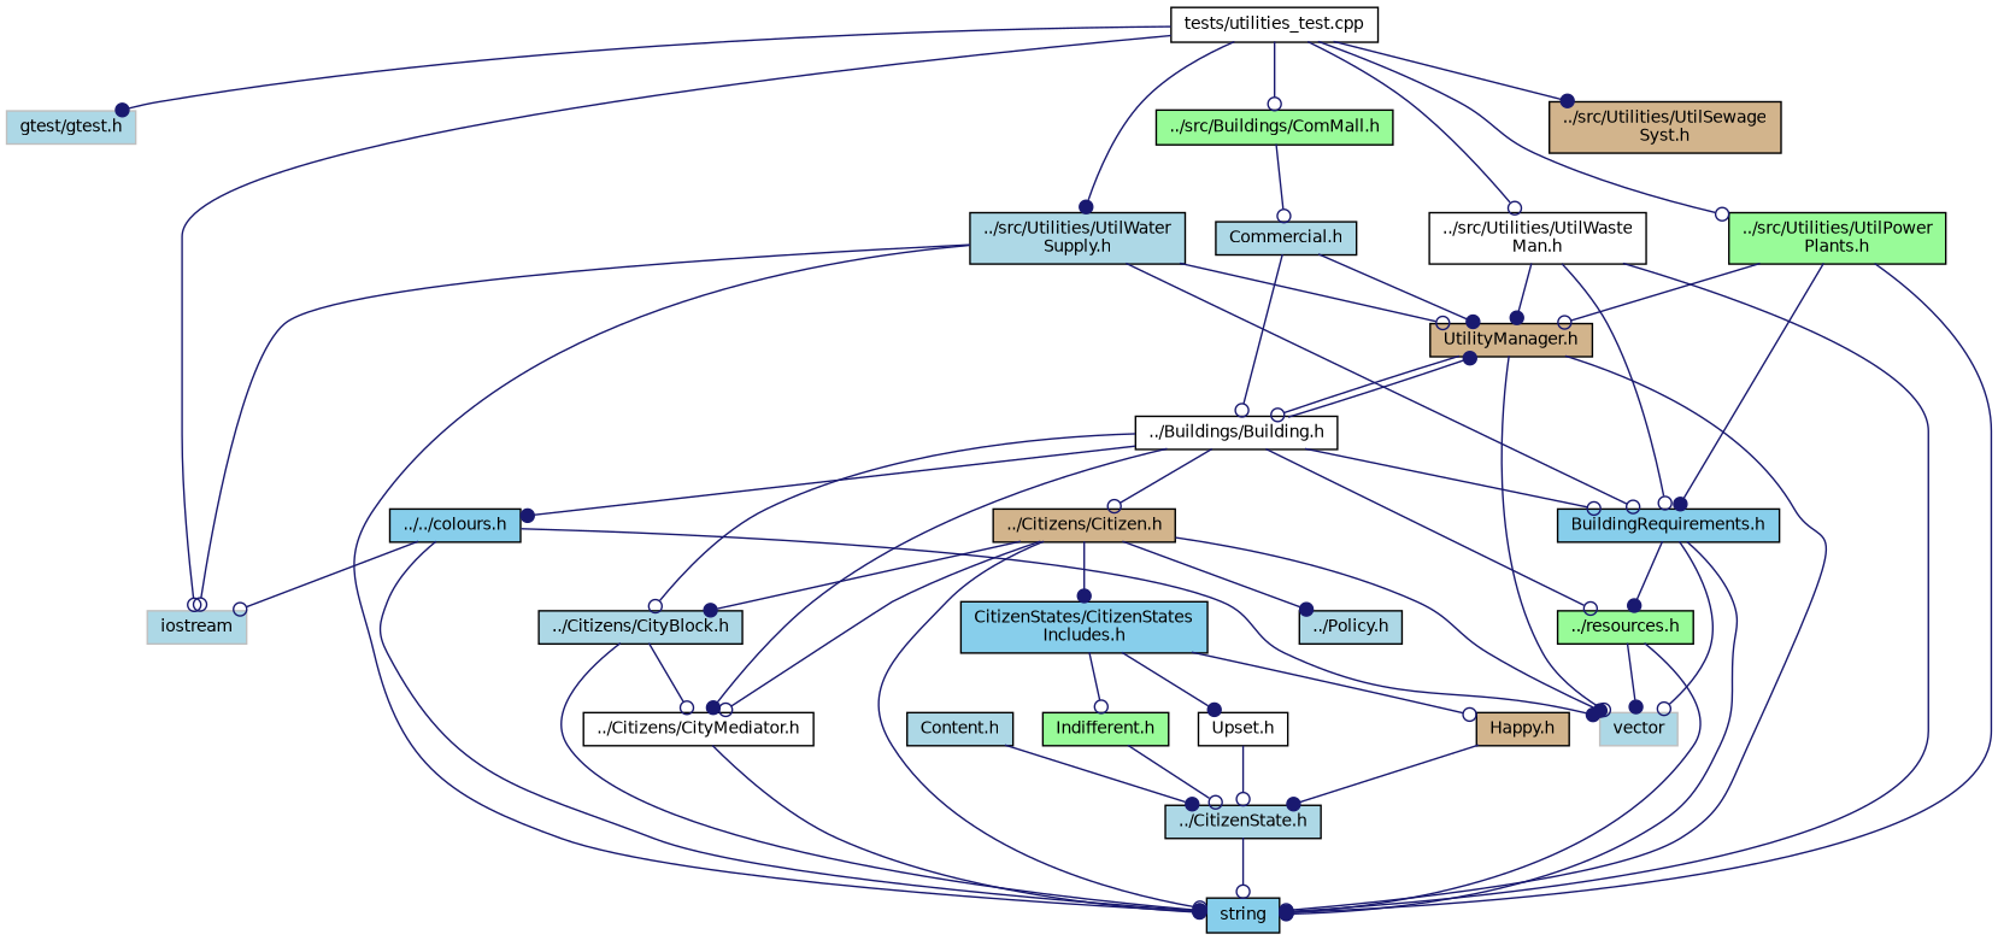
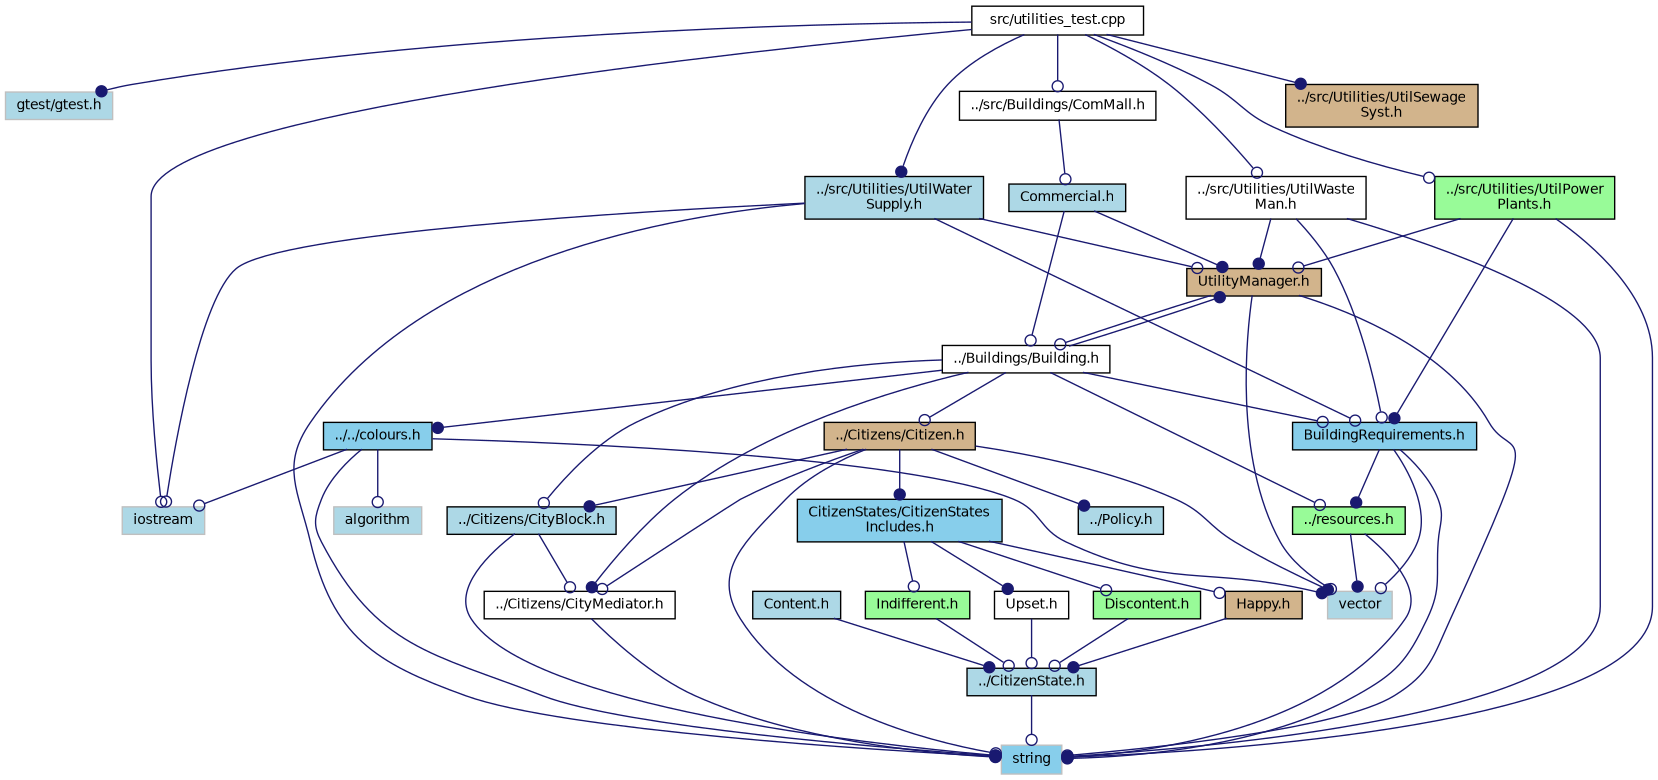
  digraph {
    node [color=black fillcolor=lightblue fontname=Helvetica fontsize=10 shape=record style=filled]
    edge [arrowhead=odot color=midnightblue fontname=Helvetica fontsize=10 labelfontname=Helvetica labelfontsize=10 style=solid]
-   n1 [fillcolor=white fontcolor=black height=0.2 label="tests/utilities_test.cpp" width=0.4]
+   n1 [fillcolor=white fontcolor=black height=0.2 label="src/utilities_test.cpp" width=0.4]
    n2 [color=grey75 height=0.2 label="gtest/gtest.h" width=0.4]
    n3 [color=grey75 height=0.2 label=iostream width=0.4]
    n4 [fillcolor=palegreen height=0.2 label="../src/Utilities/UtilPower\lPlants.h" width=0.4]
    n5 [fillcolor=tan height=0.2 label="../src/Utilities/UtilSewage\lSyst.h" width=0.4]
    n6 [fillcolor=white height=0.2 label="../src/Utilities/UtilWaste\lMan.h" width=0.4]
    n7 [height=0.2 label="../src/Utilities/UtilWater\lSupply.h" width=0.4]
-   n8 [fillcolor=palegreen height=0.2 label="../src/Buildings/ComMall.h" width=0.4]
+   n8 [fillcolor=white height=0.2 label="../src/Buildings/ComMall.h" width=0.4]
    n9 [fillcolor=tan height=0.2 label="UtilityManager.h" width=0.4]
-   n10 [fillcolor=skyblue height=0.2 label=string width=0.4]
+   n10 [color=grey75 fillcolor=skyblue height=0.2 label=string width=0.4]
    n11 [fillcolor=skyblue height=0.2 label="BuildingRequirements.h" width=0.4]
    n12 [height=0.2 label="Commercial.h" width=0.4]
    n13 [color=grey75 height=0.2 label=vector width=0.4]
    n14 [fillcolor=white height=0.2 label="../Buildings/Building.h" width=0.4]
    n15 [fillcolor=palegreen height=0.2 label="../resources.h" width=0.4]
    n16 [fillcolor=skyblue height=0.2 label="../../colours.h" width=0.4]
    n17 [fillcolor=white height=0.2 label="../Citizens/CityMediator.h" width=0.4]
    n18 [height=0.2 label="../Citizens/CityBlock.h" width=0.4]
    n19 [fillcolor=tan height=0.2 label="../Citizens/Citizen.h" width=0.4]
+   n20 [color=grey75 height=0.2 label=algorithm width=0.4]
    n21 [fillcolor=skyblue height=0.2 label="CitizenStates/CitizenStates\lIncludes.h" width=0.4]
    n22 [height=0.2 label="../Policy.h" width=0.4]
+   n23 [fillcolor=palegreen height=0.2 label="Discontent.h" width=0.4]
    n24 [fillcolor=tan height=0.2 label="Happy.h" width=0.4]
    n25 [fillcolor=palegreen height=0.2 label="Indifferent.h" width=0.4]
    n26 [fillcolor=white height=0.2 label="Upset.h" width=0.4]
    n27 [height=0.2 label="Content.h" width=0.4]
    n28 [height=0.2 label="../CitizenState.h" width=0.4]
    n1 -> n2 [arrowhead=dot]
    n1 -> n3
    n1 -> n4
    n1 -> n5 [arrowhead=dot]
    n1 -> n6
    n1 -> n7 [arrowhead=dot]
    n1 -> n8
    n4 -> n9
    n4 -> n10
    n4 -> n11 [arrowhead=dot]
    n6 -> n9 [arrowhead=dot]
    n6 -> n10 [arrowhead=dot]
    n6 -> n11
    n7 -> n3
    n7 -> n9
    n7 -> n10
    n7 -> n11
    n8 -> n12
    n9 -> n10
    n9 -> n13
    n9 -> n14
    n11 -> n10 [arrowhead=dot]
    n11 -> n13
    n11 -> n15 [arrowhead=dot]
    n12 -> n9 [arrowhead=dot]
    n12 -> n14
    n14 -> n9 [arrowhead=dot]
    n14 -> n11
    n14 -> n15
    n14 -> n16 [arrowhead=dot]
    n14 -> n17 [arrowhead=dot]
    n14 -> n18
    n14 -> n19
    n15 -> n10 [arrowhead=dot]
    n15 -> n13 [arrowhead=dot]
    n16 -> n3
    n16 -> n10
    n16 -> n13 [arrowhead=dot]
+   n16 -> n20
    n17 -> n10 [arrowhead=dot]
    n18 -> n10
    n18 -> n17
    n19 -> n10
    n19 -> n13 [arrowhead=dot]
    n19 -> n17
    n19 -> n18 [arrowhead=dot]
    n19 -> n21 [arrowhead=dot]
    n19 -> n22 [arrowhead=dot]
+   n21 -> n23
    n21 -> n24
    n21 -> n25
    n21 -> n26 [arrowhead=dot]
+   n23 -> n28
    n24 -> n28 [arrowhead=dot]
    n25 -> n28
    n26 -> n28
    n27 -> n28 [arrowhead=dot]
    n28 -> n10
  }
